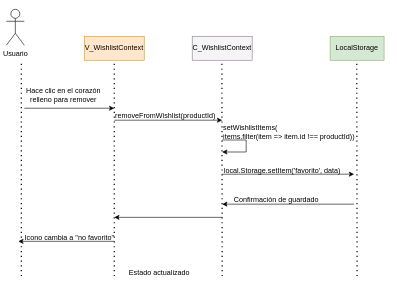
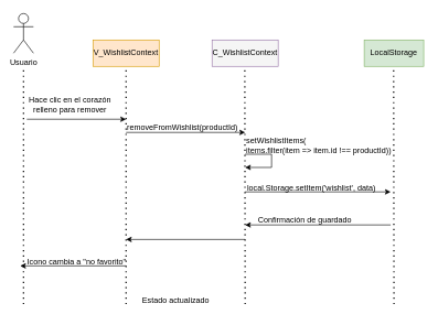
  <mxCell id="0" />
  <mxCell id="1" parent="0" />
- <mxCell id="2" value="Usuario" style="shape=umlActor;verticalLabelPosition=bottom;verticalAlign=top;html=1;outlineConnect=0;" vertex="1" parent="1"><mxGeometry x="10" y="15" width="30" height="60" as="geometry" /></mxCell>
+ <mxCell id="2" value="Usuario" style="shape=umlActor;verticalLabelPosition=bottom;verticalAlign=top;html=1;outlineConnect=0;" vertex="1" parent="1"><mxGeometry x="20" y="20" width="30" height="60" as="geometry" /></mxCell>
  <mxCell id="3" value="V_WishlistContext" style="rounded=0;whiteSpace=wrap;html=1;fillColor=#ffe6cc;strokeColor=#d79b00;" vertex="1" parent="1"><mxGeometry x="140" y="60" width="100" height="40" as="geometry" /></mxCell>
  <mxCell id="4" value="C_WishlistContext" style="rounded=0;whiteSpace=wrap;html=1;fillColor=#f5f5f5;strokeColor=#9673a6;" vertex="1" parent="1"><mxGeometry x="320" y="60" width="100" height="40" as="geometry" /></mxCell>
  <mxCell id="5" value="LocalStorage" style="rounded=0;whiteSpace=wrap;html=1;fillColor=#d5e8d4;strokeColor=#82b366;" vertex="1" parent="1"><mxGeometry x="550" y="60" width="90" height="40" as="geometry" /></mxCell>
  <mxCell id="6" value="" style="endArrow=none;dashed=1;html=1;dashPattern=1 3;strokeWidth=2;rounded=0;entryX=0.5;entryY=1;entryDx=0;entryDy=0;" edge="1" parent="1"><mxGeometry width="50" height="50" relative="1" as="geometry"><mxPoint x="35" y="460" as="sourcePoint" /><mxPoint x="35" y="100" as="targetPoint" /></mxGeometry></mxCell>
  <mxCell id="7" value="" style="endArrow=none;dashed=1;html=1;dashPattern=1 3;strokeWidth=2;rounded=0;entryX=0.5;entryY=1;entryDx=0;entryDy=0;" edge="1" parent="1"><mxGeometry width="50" height="50" relative="1" as="geometry"><mxPoint x="190" y="460" as="sourcePoint" /><mxPoint x="190" y="100" as="targetPoint" /></mxGeometry></mxCell>
  <mxCell id="8" value="" style="endArrow=none;dashed=1;html=1;dashPattern=1 3;strokeWidth=2;rounded=0;entryX=0.5;entryY=1;entryDx=0;entryDy=0;" edge="1" parent="1"><mxGeometry width="50" height="50" relative="1" as="geometry"><mxPoint x="370" y="460" as="sourcePoint" /><mxPoint x="369.5" y="100" as="targetPoint" /></mxGeometry></mxCell>
  <mxCell id="9" value="" style="endArrow=none;dashed=1;html=1;dashPattern=1 3;strokeWidth=2;rounded=0;entryX=0.5;entryY=1;entryDx=0;entryDy=0;" edge="1" parent="1"><mxGeometry width="50" height="50" relative="1" as="geometry"><mxPoint x="595" y="460" as="sourcePoint" /><mxPoint x="594.5" y="100" as="targetPoint" /></mxGeometry></mxCell>
  <mxCell id="10" value="" style="endArrow=classic;html=1;rounded=0;" edge="1" parent="1"><mxGeometry width="50" height="50" relative="1" as="geometry"><mxPoint x="40" y="180" as="sourcePoint" /><mxPoint x="190" y="180" as="targetPoint" /></mxGeometry></mxCell>
  <mxCell id="11" value="Hace clic en el corazón&lt;div&gt;relleno para remover&lt;/div&gt;" style="text;html=1;align=center;verticalAlign=middle;resizable=0;points=[];autosize=1;strokeColor=none;fillColor=none;" vertex="1" parent="1"><mxGeometry x="30" y="138" width="150" height="40" as="geometry" /></mxCell>
  <mxCell id="12" value="" style="endArrow=classic;html=1;rounded=0;" edge="1" parent="1"><mxGeometry width="50" height="50" relative="1" as="geometry"><mxPoint x="190" y="200" as="sourcePoint" /><mxPoint x="370" y="200" as="targetPoint" /></mxGeometry></mxCell>
  <mxCell id="13" value="&lt;font&gt;removeFromWishlist(productId)&lt;/font&gt;" style="text;html=1;align=center;verticalAlign=middle;resizable=0;points=[];autosize=1;strokeColor=none;fillColor=none;" vertex="1" parent="1"><mxGeometry x="180" y="178" width="190" height="30" as="geometry" /></mxCell>
  <mxCell id="14" value="" style="endArrow=classic;html=1;rounded=0;" edge="1" parent="1"><mxGeometry width="50" height="50" relative="1" as="geometry"><mxPoint x="370" y="233" as="sourcePoint" /><mxPoint x="370" y="253" as="targetPoint" /><Array as="points"><mxPoint x="410" y="233" /><mxPoint x="410" y="253" /></Array></mxGeometry></mxCell>
  <mxCell id="15" value="setWishlistItems(&lt;div&gt;items.filter(item =&amp;gt; item.id !== productId))&lt;/div&gt;" style="text;html=1;align=left;verticalAlign=middle;resizable=0;points=[];autosize=1;strokeColor=none;fillColor=none;" vertex="1" parent="1"><mxGeometry x="370" y="200" width="240" height="40" as="geometry" /></mxCell>
  <mxCell id="16" value="" style="endArrow=classic;html=1;rounded=0;" edge="1" parent="1"><mxGeometry width="50" height="50" relative="1" as="geometry"><mxPoint x="370" y="290" as="sourcePoint" /><mxPoint x="590" y="290" as="targetPoint" /></mxGeometry></mxCell>
- <mxCell id="17" value="local.Storage.setItem('favorito', data)" style="text;html=1;align=center;verticalAlign=middle;resizable=0;points=[];autosize=1;strokeColor=none;fillColor=none;" vertex="1" parent="1"><mxGeometry x="360" y="270" width="220" height="30" as="geometry" /></mxCell>
+ <mxCell id="17" value="local.Storage.setItem('wishlist', data)" style="text;html=1;align=center;verticalAlign=middle;resizable=0;points=[];autosize=1;strokeColor=none;fillColor=none;" vertex="1" parent="1"><mxGeometry x="360" y="270" width="220" height="30" as="geometry" /></mxCell>
  <mxCell id="18" value="" style="endArrow=classic;html=1;rounded=0;" edge="1" parent="1"><mxGeometry width="50" height="50" relative="1" as="geometry"><mxPoint x="590" y="340" as="sourcePoint" /><mxPoint x="370" y="340" as="targetPoint" /></mxGeometry></mxCell>
  <mxCell id="19" value="Confirmación de guardado" style="text;html=1;align=center;verticalAlign=middle;resizable=0;points=[];autosize=1;strokeColor=none;fillColor=none;" vertex="1" parent="1"><mxGeometry x="380" y="318" width="160" height="30" as="geometry" /></mxCell>
  <mxCell id="20" value="" style="endArrow=classic;html=1;rounded=0;" edge="1" parent="1"><mxGeometry width="50" height="50" relative="1" as="geometry"><mxPoint x="370" y="362" as="sourcePoint" /><mxPoint x="190" y="362" as="targetPoint" /></mxGeometry></mxCell>
  <mxCell id="21" value="Estado actualizado" style="text;html=1;align=center;verticalAlign=middle;resizable=0;points=[];autosize=1;strokeColor=none;fillColor=none;" vertex="1" parent="1"><mxGeometry x="205" y="440" width="120" height="30" as="geometry" /></mxCell>
  <mxCell id="22" value="" style="endArrow=classic;html=1;rounded=0;" edge="1" parent="1"><mxGeometry width="50" height="50" relative="1" as="geometry"><mxPoint x="190" y="402" as="sourcePoint" /><mxPoint x="30" y="402" as="targetPoint" /></mxGeometry></mxCell>
  <mxCell id="23" value="Icono cambia a &quot;no favorito&quot;" style="text;html=1;align=center;verticalAlign=middle;resizable=0;points=[];autosize=1;strokeColor=none;fillColor=none;" vertex="1" parent="1"><mxGeometry x="30" y="382" width="170" height="30" as="geometry" /></mxCell>
